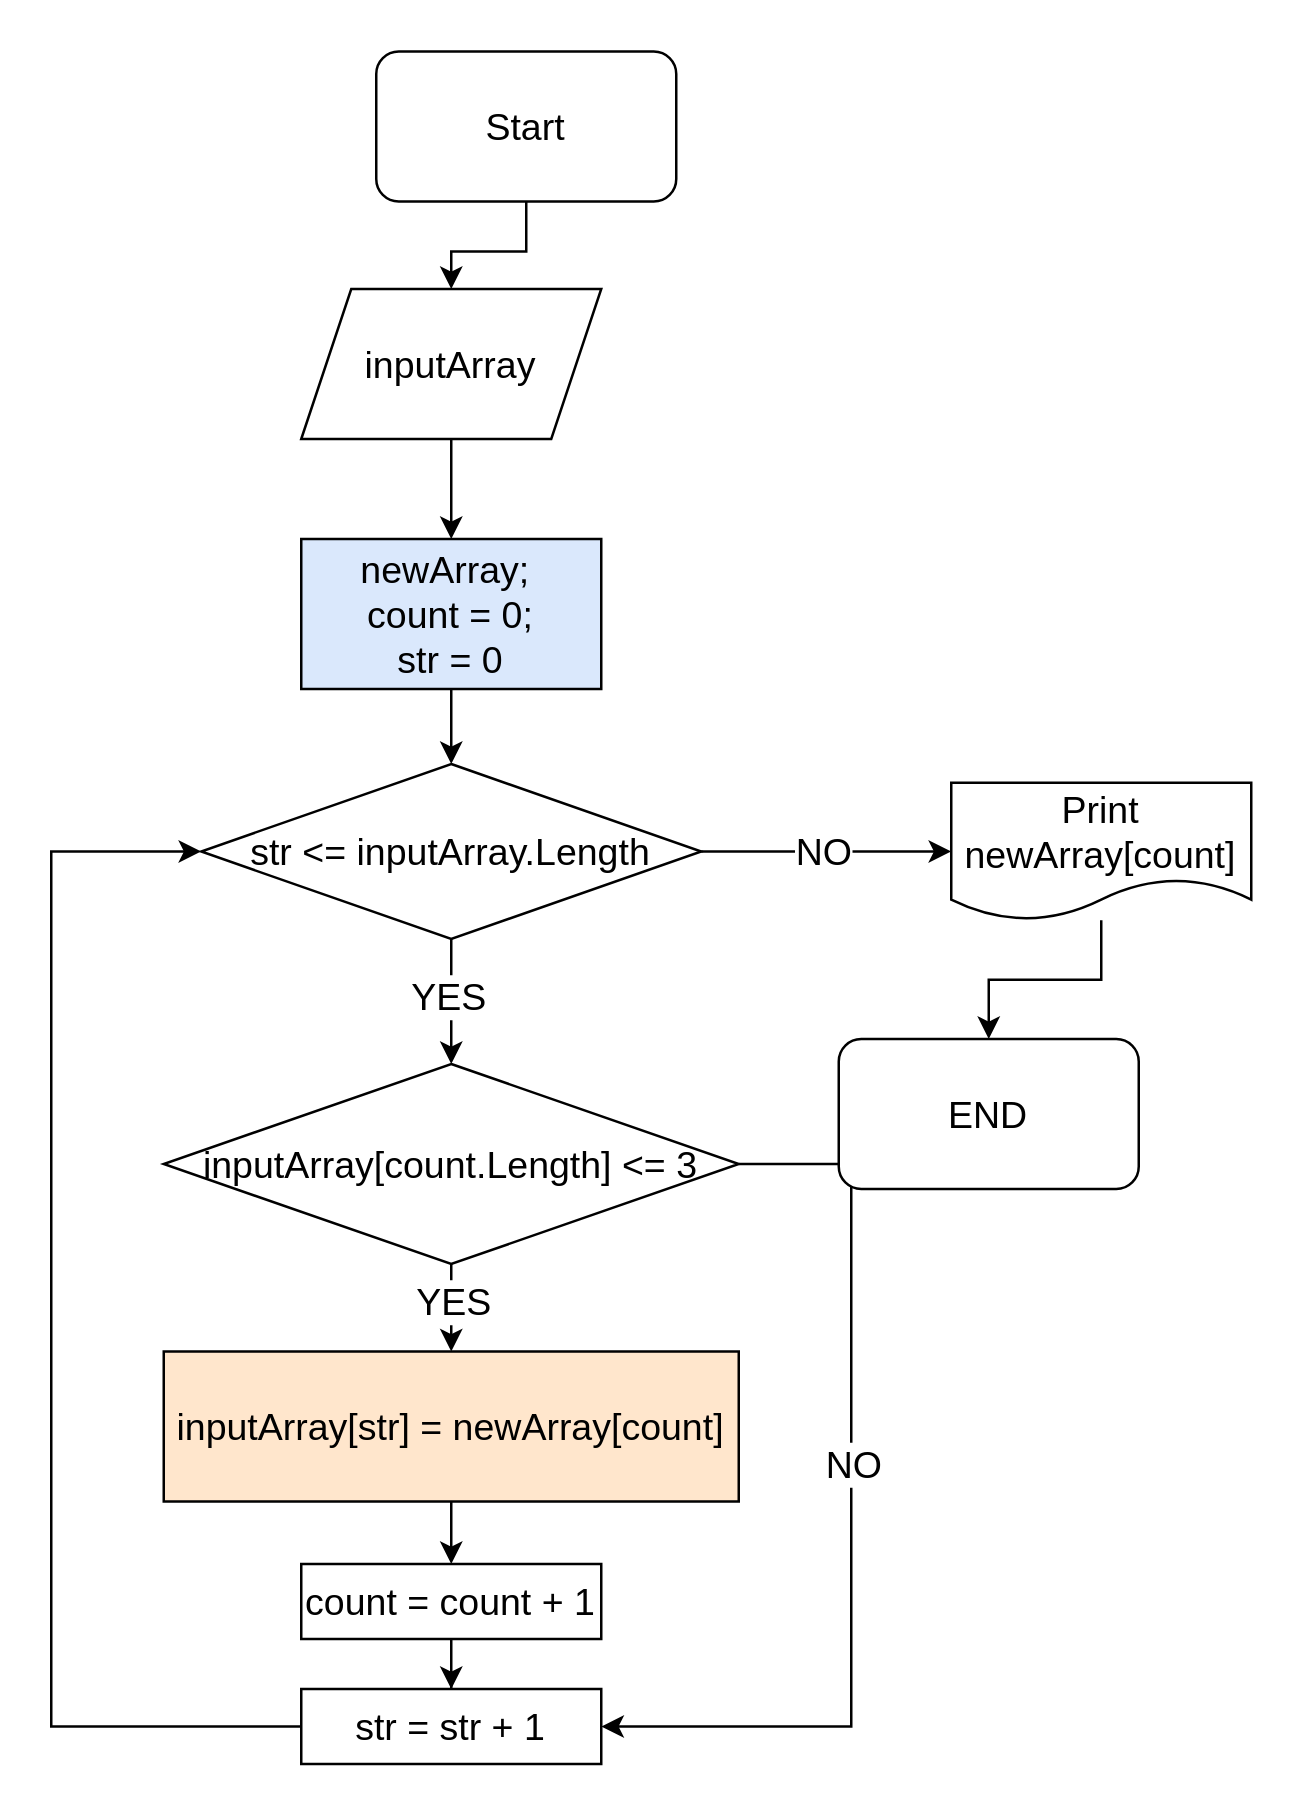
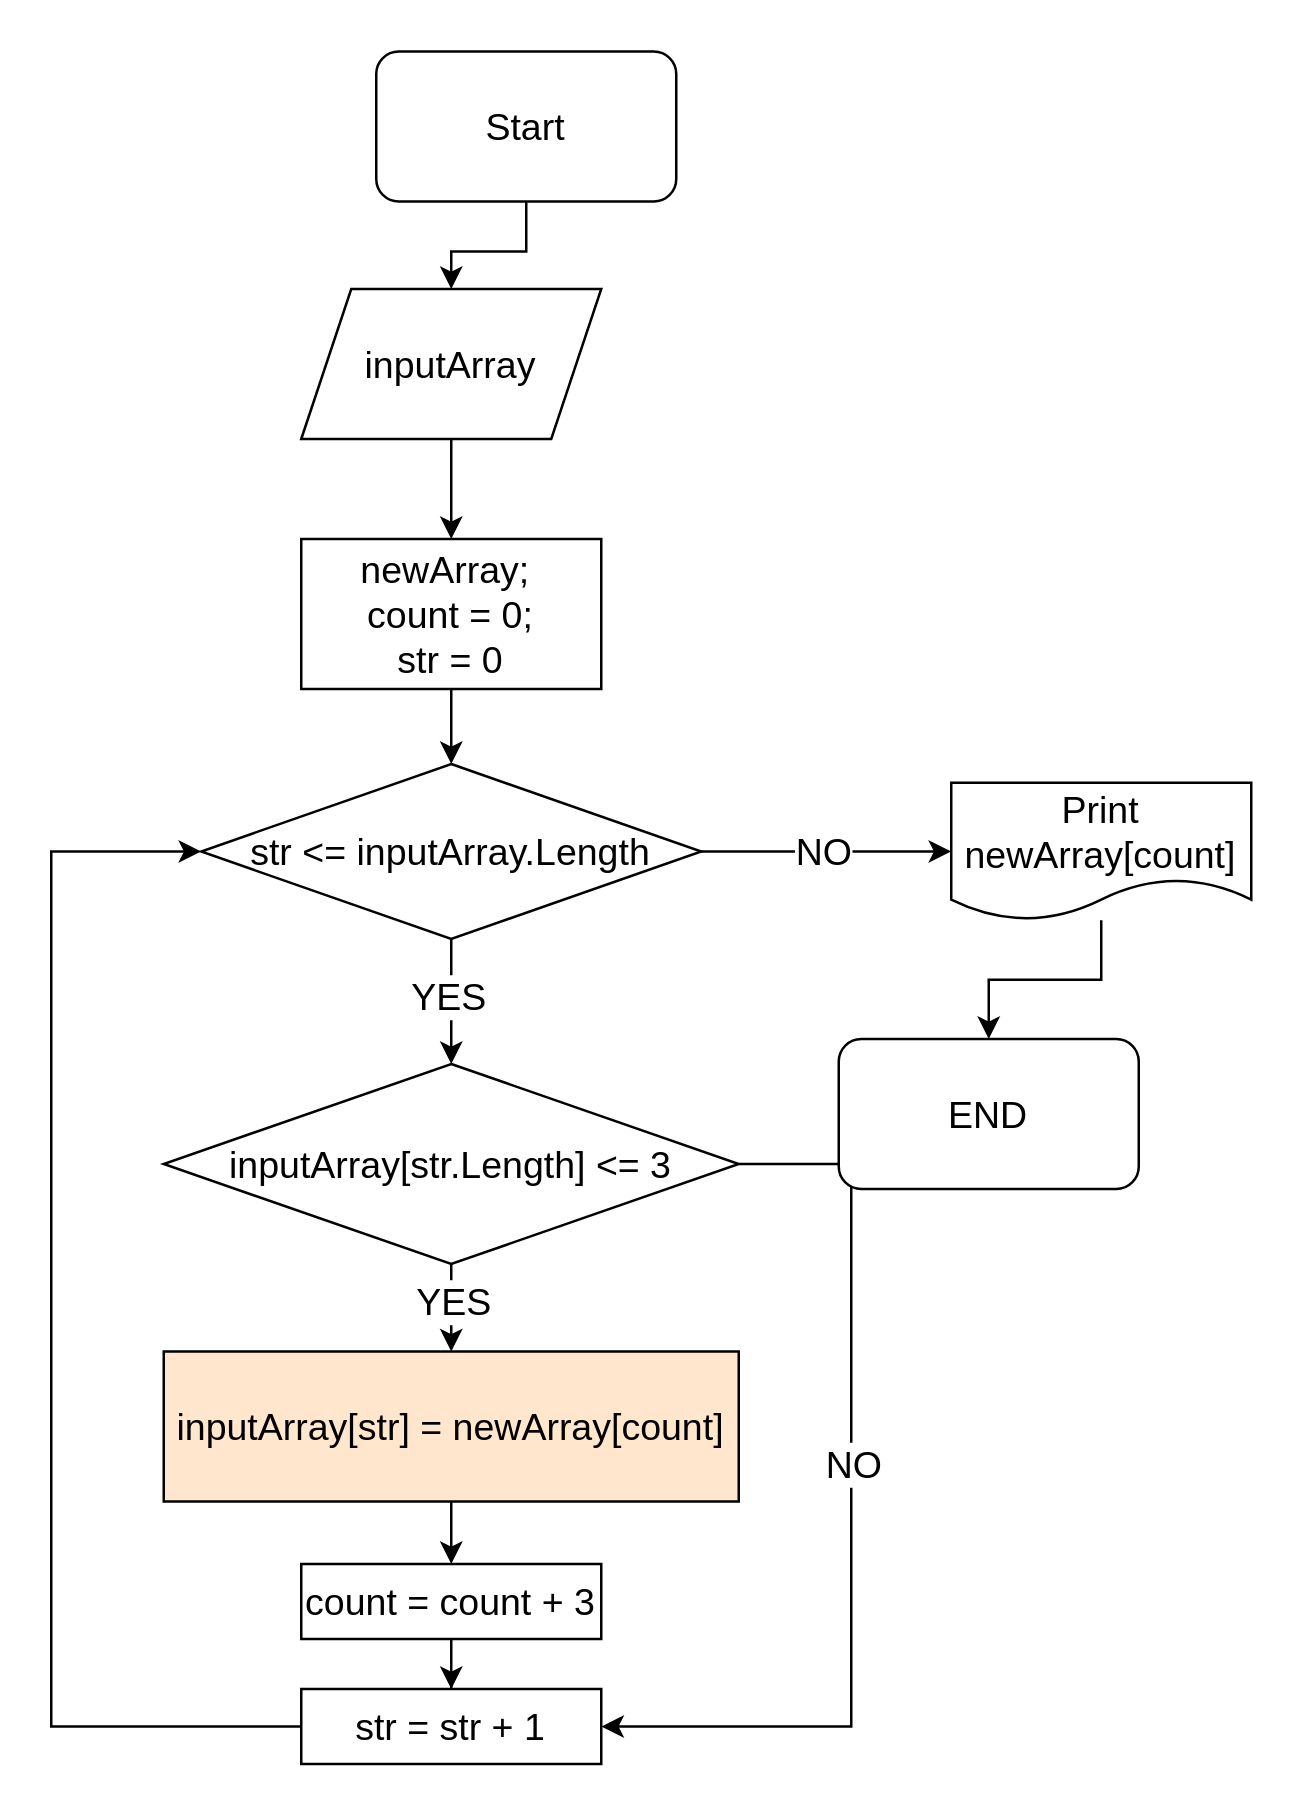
  <mxCell id="0" />
  <mxCell id="1" parent="0" />
  <mxCell id="2" value="" style="edgeStyle=orthogonalEdgeStyle;rounded=0;orthogonalLoop=1;jettySize=auto;html=1;fontSize=15;" parent="1" source="3" target="7" edge="1"><mxGeometry relative="1" as="geometry" /></mxCell>
  <mxCell id="3" value="Start" style="rounded=1;whiteSpace=wrap;html=1;fontSize=15;" parent="1" vertex="1"><mxGeometry x="150" y="20" width="120" height="60" as="geometry" /></mxCell>
  <mxCell id="4" value="" style="edgeStyle=orthogonalEdgeStyle;rounded=0;orthogonalLoop=1;jettySize=auto;html=1;fontSize=15;" parent="1" source="5" target="12" edge="1"><mxGeometry relative="1" as="geometry" /></mxCell>
- <mxCell id="5" value="newArray;&amp;nbsp;&lt;br style=&quot;font-size: 15px;&quot;&gt;count = 0;&lt;br style=&quot;font-size: 15px;&quot;&gt;str = 0" style="rounded=0;whiteSpace=wrap;html=1;fontSize=15;fillColor=#dae8fc;" parent="1" vertex="1"><mxGeometry x="120" y="215" width="120" height="60" as="geometry" /></mxCell>
+ <mxCell id="5" value="newArray;&amp;nbsp;&lt;br style=&quot;font-size: 15px;&quot;&gt;count = 0;&lt;br style=&quot;font-size: 15px;&quot;&gt;str = 0" style="rounded=0;whiteSpace=wrap;html=1;fontSize=15;" parent="1" vertex="1"><mxGeometry x="120" y="215" width="120" height="60" as="geometry" /></mxCell>
  <mxCell id="6" value="" style="edgeStyle=orthogonalEdgeStyle;rounded=0;orthogonalLoop=1;jettySize=auto;html=1;fontSize=15;" parent="1" source="7" target="5" edge="1"><mxGeometry relative="1" as="geometry" /></mxCell>
  <mxCell id="7" value="inputArray" style="shape=parallelogram;perimeter=parallelogramPerimeter;whiteSpace=wrap;html=1;fixedSize=1;fontSize=15;" parent="1" vertex="1"><mxGeometry x="120" y="115" width="120" height="60" as="geometry" /></mxCell>
  <mxCell id="8" value="" style="edgeStyle=orthogonalEdgeStyle;rounded=0;orthogonalLoop=1;jettySize=auto;html=1;fontSize=15;" parent="1" source="12" target="17" edge="1"><mxGeometry relative="1" as="geometry" /></mxCell>
  <mxCell id="9" value="YES" style="edgeLabel;html=1;align=center;verticalAlign=middle;resizable=0;points=[];fontSize=15;" parent="8" vertex="1" connectable="0"><mxGeometry x="-0.125" y="-2" relative="1" as="geometry"><mxPoint as="offset" /></mxGeometry></mxCell>
  <mxCell id="10" value="" style="edgeStyle=orthogonalEdgeStyle;rounded=0;orthogonalLoop=1;jettySize=auto;html=1;fontSize=15;" parent="1" source="12" target="25" edge="1"><mxGeometry relative="1" as="geometry" /></mxCell>
  <mxCell id="11" value="NO" style="edgeLabel;html=1;align=center;verticalAlign=middle;resizable=0;points=[];fontSize=15;" parent="10" vertex="1" connectable="0"><mxGeometry x="-0.067" y="1" relative="1" as="geometry"><mxPoint x="1" as="offset" /></mxGeometry></mxCell>
  <mxCell id="12" value="str &amp;lt;= inputArray.Length" style="rhombus;whiteSpace=wrap;html=1;fontSize=15;" parent="1" vertex="1"><mxGeometry x="80" y="305" width="200" height="70" as="geometry" /></mxCell>
  <mxCell id="13" value="" style="edgeStyle=orthogonalEdgeStyle;rounded=0;orthogonalLoop=1;jettySize=auto;html=1;fontSize=15;" parent="1" source="17" target="19" edge="1"><mxGeometry relative="1" as="geometry" /></mxCell>
  <mxCell id="14" value="YES" style="edgeLabel;html=1;align=center;verticalAlign=middle;resizable=0;points=[];fontSize=15;" parent="13" vertex="1" connectable="0"><mxGeometry x="-0.361" relative="1" as="geometry"><mxPoint as="offset" /></mxGeometry></mxCell>
  <mxCell id="15" style="edgeStyle=orthogonalEdgeStyle;rounded=0;orthogonalLoop=1;jettySize=auto;html=1;exitX=1;exitY=0.5;exitDx=0;exitDy=0;fontSize=15;" parent="1" source="17" target="23" edge="1"><mxGeometry relative="1" as="geometry"><Array as="points"><mxPoint x="340" y="465" /><mxPoint x="340" y="690" /></Array></mxGeometry></mxCell>
  <mxCell id="16" value="NO" style="edgeLabel;html=1;align=center;verticalAlign=middle;resizable=0;points=[];fontSize=15;" parent="15" vertex="1" connectable="0"><mxGeometry x="-0.115" relative="1" as="geometry"><mxPoint as="offset" /></mxGeometry></mxCell>
- <mxCell id="17" value="inputArray[count.Length] &amp;lt;= 3" style="rhombus;whiteSpace=wrap;html=1;fontSize=15;" parent="1" vertex="1"><mxGeometry x="65" y="425" width="230" height="80" as="geometry" /></mxCell>
+ <mxCell id="17" value="inputArray[str.Length] &amp;lt;= 3" style="rhombus;whiteSpace=wrap;html=1;fontSize=15;" parent="1" vertex="1"><mxGeometry x="65" y="425" width="230" height="80" as="geometry" /></mxCell>
  <mxCell id="18" value="" style="edgeStyle=orthogonalEdgeStyle;rounded=0;orthogonalLoop=1;jettySize=auto;html=1;fontSize=15;" parent="1" source="19" target="21" edge="1"><mxGeometry relative="1" as="geometry" /></mxCell>
  <mxCell id="19" value="inputArray[str] = newArray[count]" style="rounded=0;whiteSpace=wrap;html=1;fontSize=15;fillColor=#ffe6cc;" parent="1" vertex="1"><mxGeometry x="65" y="540" width="230" height="60" as="geometry" /></mxCell>
  <mxCell id="20" value="" style="edgeStyle=orthogonalEdgeStyle;rounded=0;orthogonalLoop=1;jettySize=auto;html=1;fontSize=15;" parent="1" source="21" target="23" edge="1"><mxGeometry relative="1" as="geometry" /></mxCell>
- <mxCell id="21" value="count = count + 1" style="rounded=0;whiteSpace=wrap;html=1;fontSize=15;" parent="1" vertex="1"><mxGeometry x="120" y="625" width="120" height="30" as="geometry" /></mxCell>
+ <mxCell id="21" value="count = count + 3" style="rounded=0;whiteSpace=wrap;html=1;fontSize=15;" parent="1" vertex="1"><mxGeometry x="120" y="625" width="120" height="30" as="geometry" /></mxCell>
  <mxCell id="22" style="edgeStyle=orthogonalEdgeStyle;rounded=0;orthogonalLoop=1;jettySize=auto;html=1;entryX=0;entryY=0.5;entryDx=0;entryDy=0;fontSize=15;" parent="1" source="23" target="12" edge="1"><mxGeometry relative="1" as="geometry"><Array as="points"><mxPoint x="20" y="690" /><mxPoint x="20" y="340" /></Array></mxGeometry></mxCell>
  <mxCell id="23" value="str = str + 1" style="rounded=0;whiteSpace=wrap;html=1;fontSize=15;" parent="1" vertex="1"><mxGeometry x="120" y="675" width="120" height="30" as="geometry" /></mxCell>
  <mxCell id="24" value="" style="edgeStyle=orthogonalEdgeStyle;rounded=0;orthogonalLoop=1;jettySize=auto;html=1;fontSize=15;" parent="1" source="25" target="26" edge="1"><mxGeometry relative="1" as="geometry" /></mxCell>
  <mxCell id="25" value="Print newArray[count]" style="shape=document;whiteSpace=wrap;html=1;boundedLbl=1;fontSize=15;" parent="1" vertex="1"><mxGeometry x="380" y="312.5" width="120" height="55" as="geometry" /></mxCell>
  <mxCell id="26" value="END" style="rounded=1;whiteSpace=wrap;html=1;fontSize=15;" parent="1" vertex="1"><mxGeometry x="335" y="415" width="120" height="60" as="geometry" /></mxCell>
